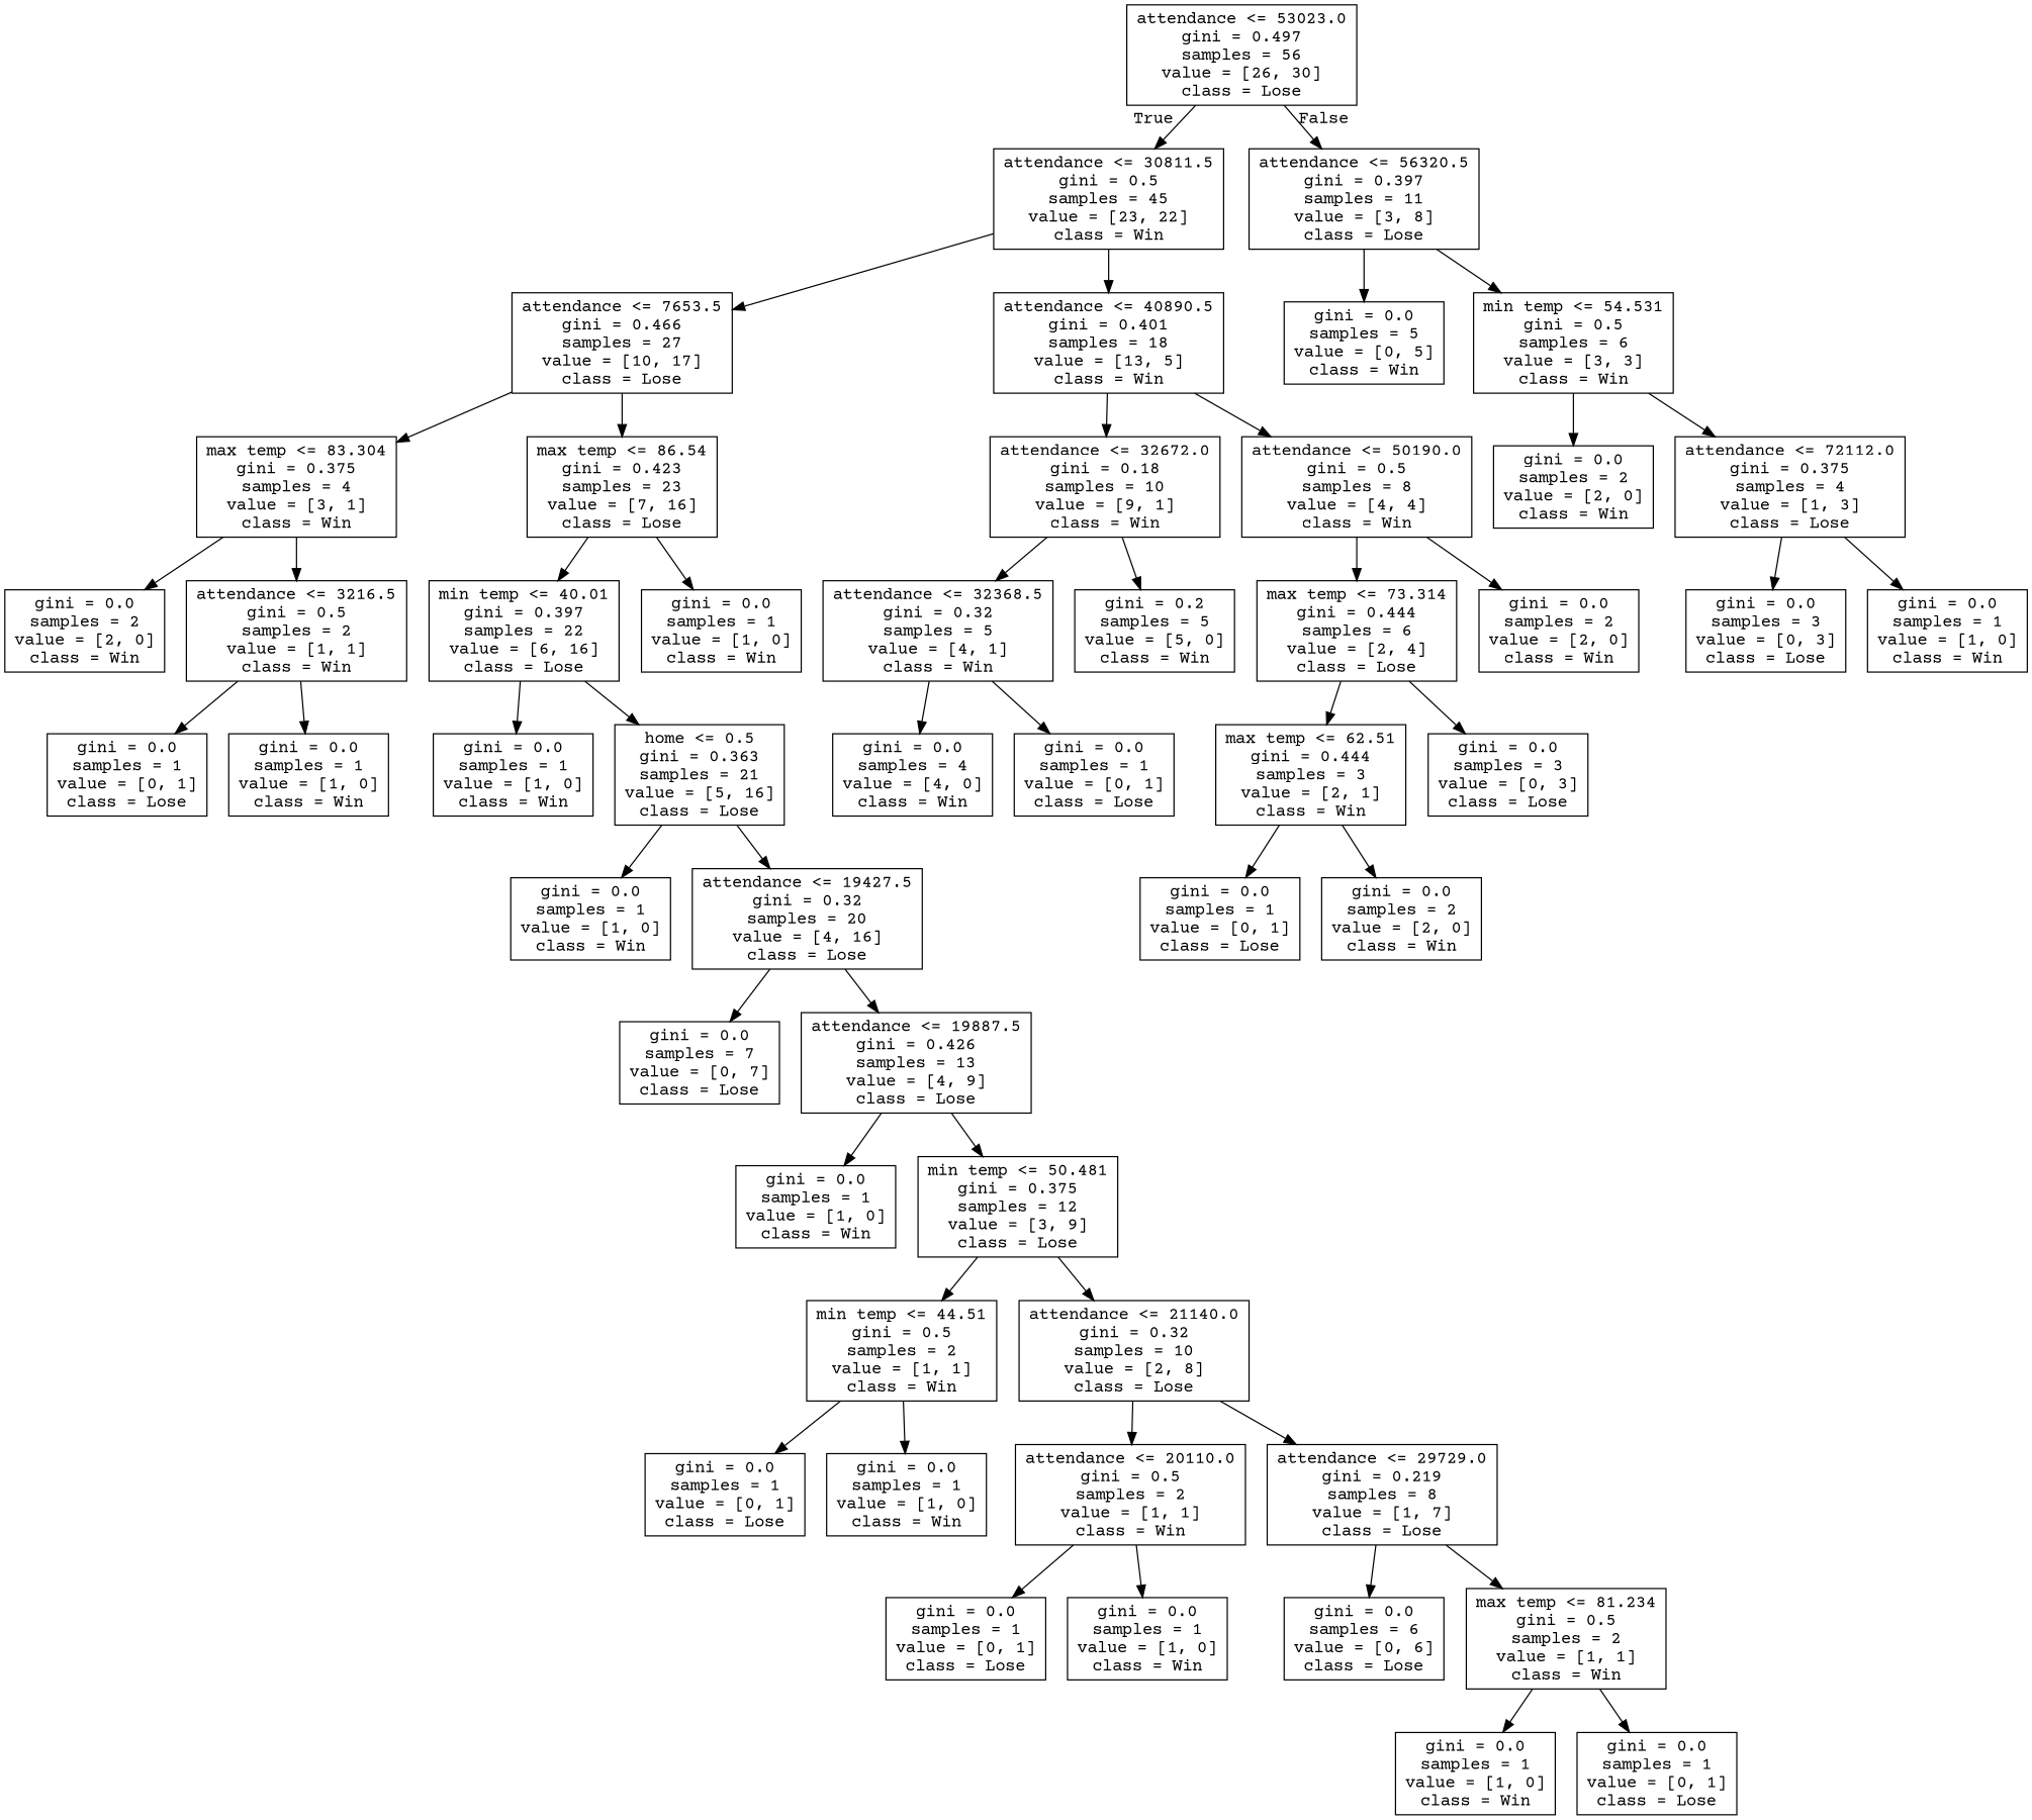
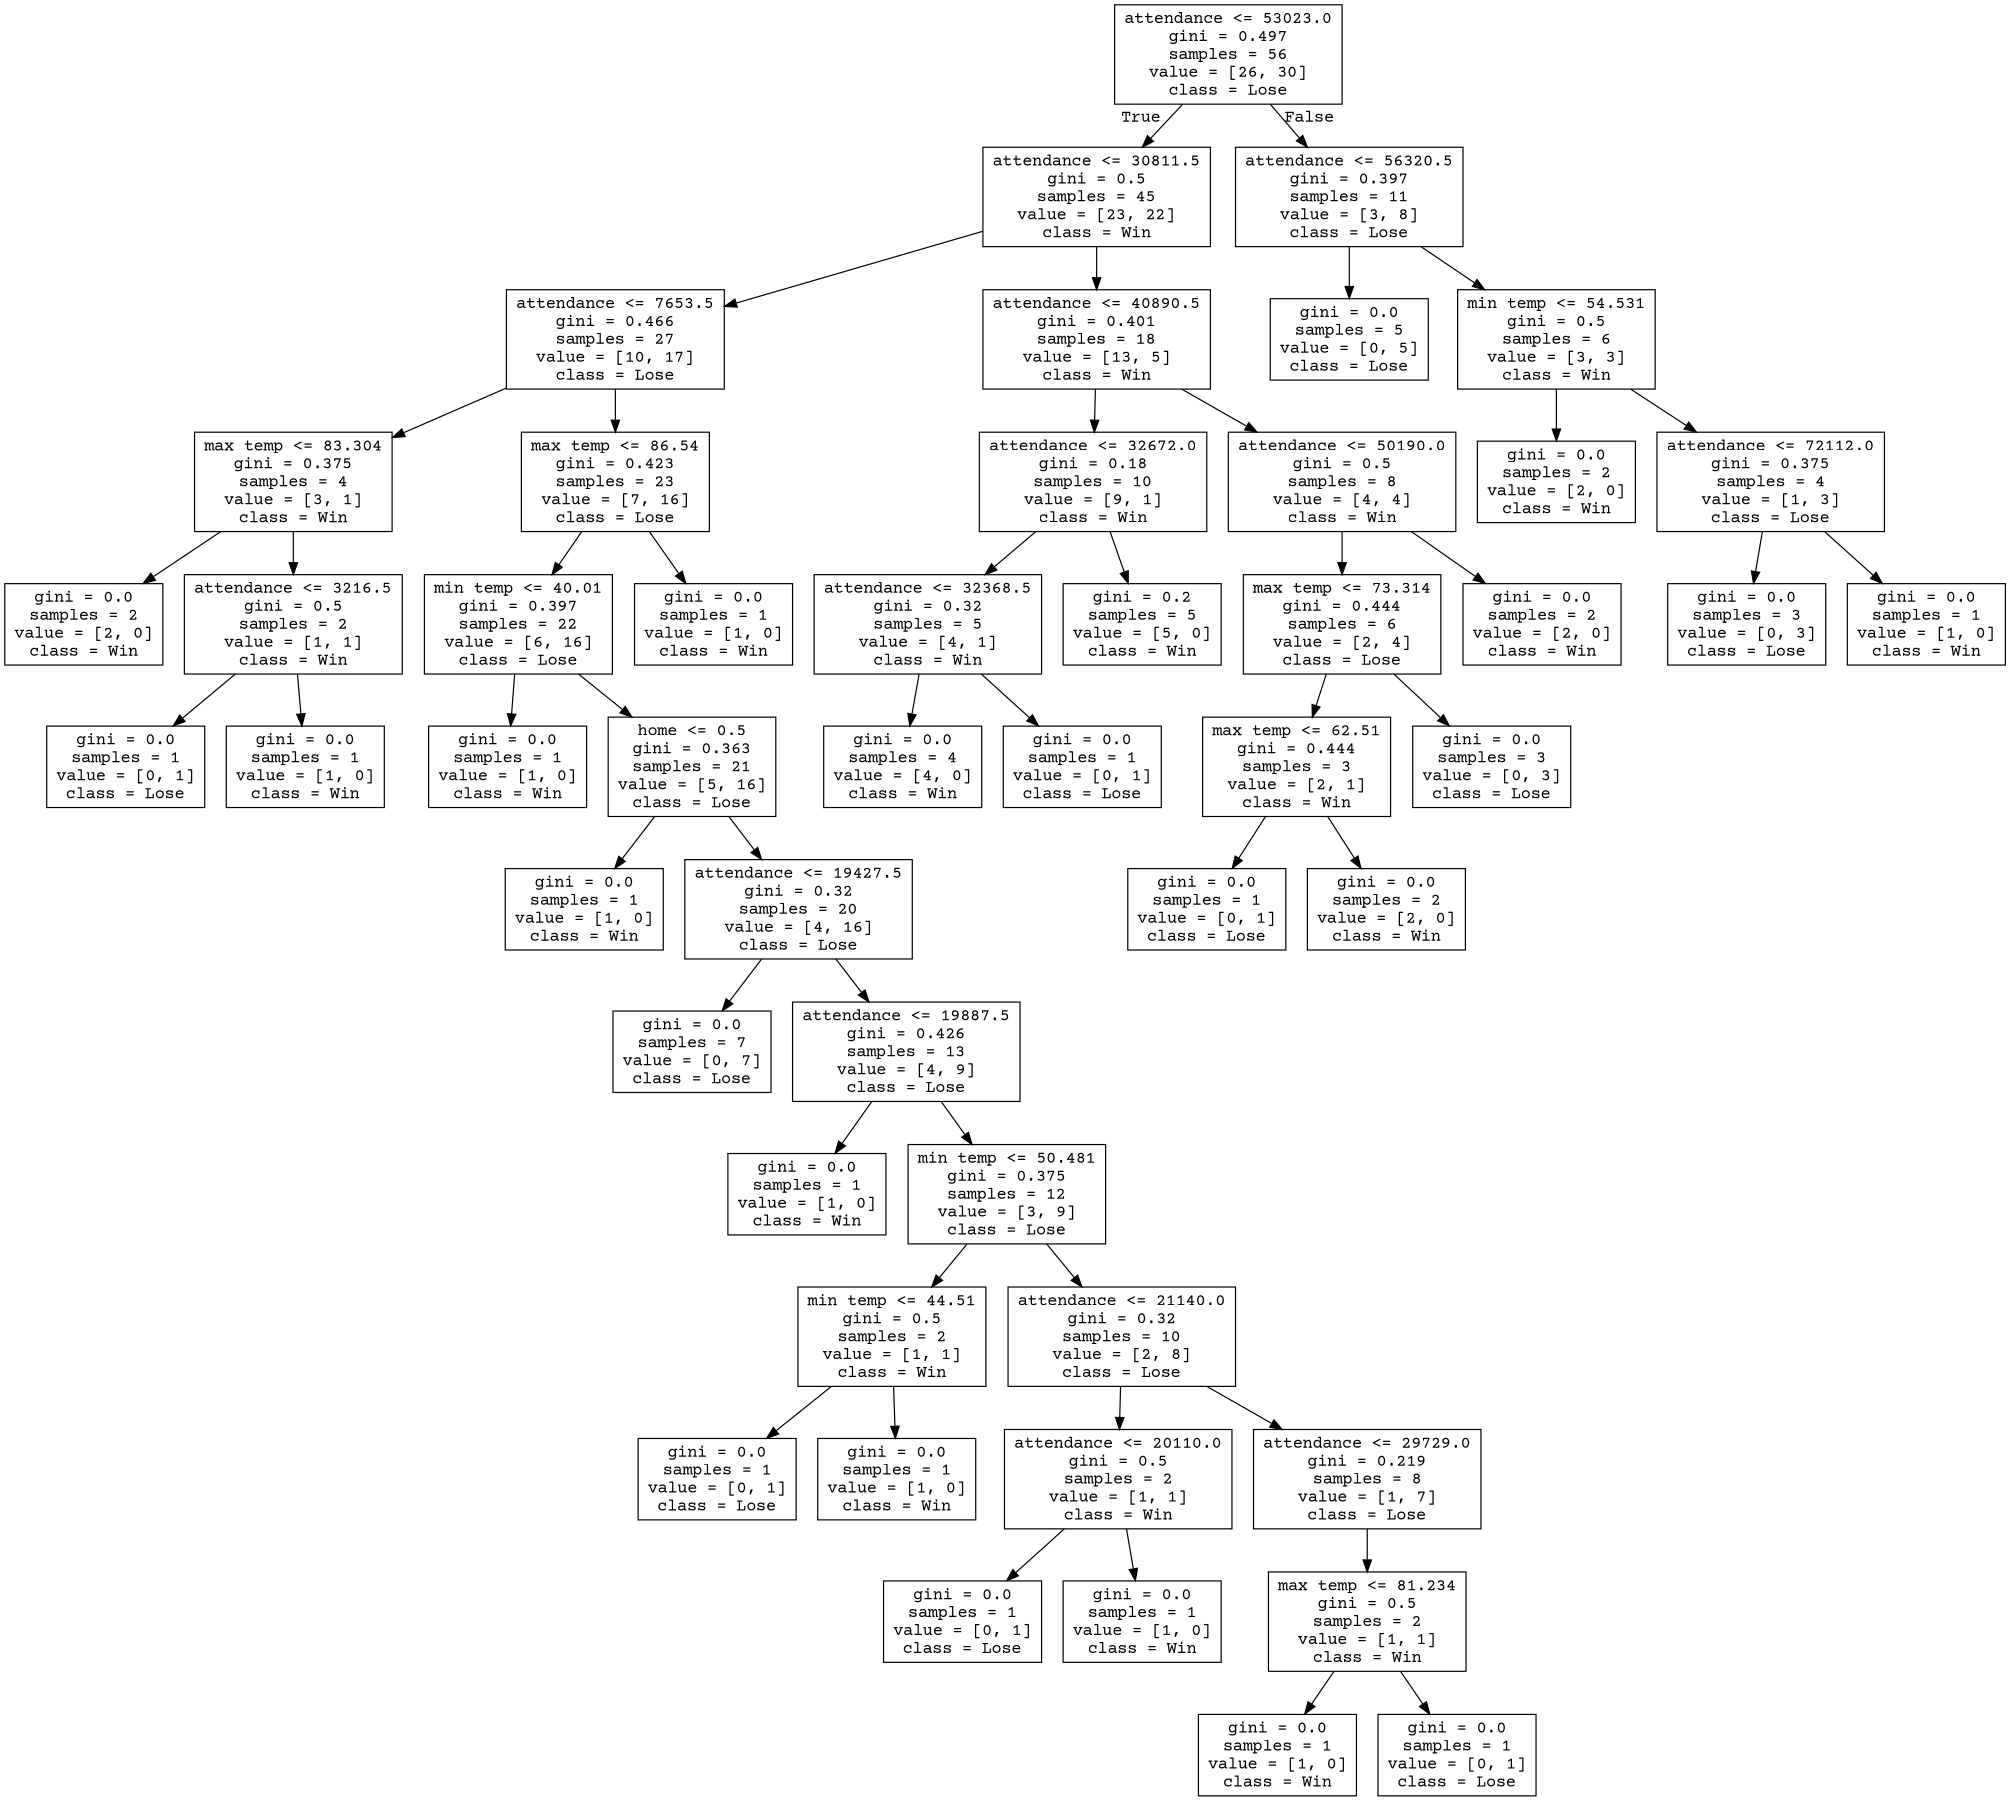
  digraph {
    fontname="Courier Prime"
    node [fontname="Courier Prime" shape=box]
    edge [fontname="Courier Prime"]
    n1 [label="attendance <= 53023.0\ngini = 0.497\nsamples = 56\nvalue = [26, 30]\nclass = Lose"]
    n2 [label="attendance <= 30811.5\ngini = 0.5\nsamples = 45\nvalue = [23, 22]\nclass = Win"]
    n3 [label="attendance <= 56320.5\ngini = 0.397\nsamples = 11\nvalue = [3, 8]\nclass = Lose"]
    n4 [label="attendance <= 7653.5\ngini = 0.466\nsamples = 27\nvalue = [10, 17]\nclass = Lose"]
    n5 [label="attendance <= 40890.5\ngini = 0.401\nsamples = 18\nvalue = [13, 5]\nclass = Win"]
-   n6 [label="gini = 0.0\nsamples = 5\nvalue = [0, 5]\nclass = Win"]
+   n6 [label="gini = 0.0\nsamples = 5\nvalue = [0, 5]\nclass = Lose"]
    n7 [label="min temp <= 54.531\ngini = 0.5\nsamples = 6\nvalue = [3, 3]\nclass = Win"]
    n8 [label="max temp <= 83.304\ngini = 0.375\nsamples = 4\nvalue = [3, 1]\nclass = Win"]
    n9 [label="max temp <= 86.54\ngini = 0.423\nsamples = 23\nvalue = [7, 16]\nclass = Lose"]
    n10 [label="attendance <= 32672.0\ngini = 0.18\nsamples = 10\nvalue = [9, 1]\nclass = Win"]
    n11 [label="attendance <= 50190.0\ngini = 0.5\nsamples = 8\nvalue = [4, 4]\nclass = Win"]
    n12 [label="gini = 0.0\nsamples = 2\nvalue = [2, 0]\nclass = Win"]
    n13 [label="attendance <= 3216.5\ngini = 0.5\nsamples = 2\nvalue = [1, 1]\nclass = Win"]
    n14 [label="min temp <= 40.01\ngini = 0.397\nsamples = 22\nvalue = [6, 16]\nclass = Lose"]
    n15 [label="gini = 0.0\nsamples = 1\nvalue = [1, 0]\nclass = Win"]
    n16 [label="gini = 0.0\nsamples = 1\nvalue = [0, 1]\nclass = Lose"]
    n17 [label="gini = 0.0\nsamples = 1\nvalue = [1, 0]\nclass = Win"]
    n18 [label="gini = 0.0\nsamples = 1\nvalue = [1, 0]\nclass = Win"]
    n19 [label="home <= 0.5\ngini = 0.363\nsamples = 21\nvalue = [5, 16]\nclass = Lose"]
    n20 [label="gini = 0.0\nsamples = 1\nvalue = [1, 0]\nclass = Win"]
    n21 [label="attendance <= 19427.5\ngini = 0.32\nsamples = 20\nvalue = [4, 16]\nclass = Lose"]
    n22 [label="gini = 0.0\nsamples = 7\nvalue = [0, 7]\nclass = Lose"]
    n23 [label="attendance <= 19887.5\ngini = 0.426\nsamples = 13\nvalue = [4, 9]\nclass = Lose"]
    n24 [label="gini = 0.0\nsamples = 1\nvalue = [1, 0]\nclass = Win"]
    n25 [label="min temp <= 50.481\ngini = 0.375\nsamples = 12\nvalue = [3, 9]\nclass = Lose"]
    n26 [label="min temp <= 44.51\ngini = 0.5\nsamples = 2\nvalue = [1, 1]\nclass = Win"]
    n27 [label="attendance <= 21140.0\ngini = 0.32\nsamples = 10\nvalue = [2, 8]\nclass = Lose"]
    n28 [label="gini = 0.0\nsamples = 1\nvalue = [0, 1]\nclass = Lose"]
    n29 [label="gini = 0.0\nsamples = 1\nvalue = [1, 0]\nclass = Win"]
    n30 [label="attendance <= 20110.0\ngini = 0.5\nsamples = 2\nvalue = [1, 1]\nclass = Win"]
    n31 [label="attendance <= 29729.0\ngini = 0.219\nsamples = 8\nvalue = [1, 7]\nclass = Lose"]
    n32 [label="gini = 0.0\nsamples = 1\nvalue = [0, 1]\nclass = Lose"]
    n33 [label="gini = 0.0\nsamples = 1\nvalue = [1, 0]\nclass = Win"]
-   n34 [label="gini = 0.0\nsamples = 6\nvalue = [0, 6]\nclass = Lose"]
    n35 [label="max temp <= 81.234\ngini = 0.5\nsamples = 2\nvalue = [1, 1]\nclass = Win"]
    n36 [label="gini = 0.0\nsamples = 1\nvalue = [1, 0]\nclass = Win"]
    n37 [label="gini = 0.0\nsamples = 1\nvalue = [0, 1]\nclass = Lose"]
    n38 [label="attendance <= 32368.5\ngini = 0.32\nsamples = 5\nvalue = [4, 1]\nclass = Win"]
    n39 [label="gini = 0.2\nsamples = 5\nvalue = [5, 0]\nclass = Win"]
    n40 [label="max temp <= 73.314\ngini = 0.444\nsamples = 6\nvalue = [2, 4]\nclass = Lose"]
    n41 [label="gini = 0.0\nsamples = 2\nvalue = [2, 0]\nclass = Win"]
    n42 [label="gini = 0.0\nsamples = 4\nvalue = [4, 0]\nclass = Win"]
    n43 [label="gini = 0.0\nsamples = 1\nvalue = [0, 1]\nclass = Lose"]
    n44 [label="max temp <= 62.51\ngini = 0.444\nsamples = 3\nvalue = [2, 1]\nclass = Win"]
    n45 [label="gini = 0.0\nsamples = 3\nvalue = [0, 3]\nclass = Lose"]
    n46 [label="gini = 0.0\nsamples = 1\nvalue = [0, 1]\nclass = Lose"]
    n47 [label="gini = 0.0\nsamples = 2\nvalue = [2, 0]\nclass = Win"]
    n48 [label="gini = 0.0\nsamples = 2\nvalue = [2, 0]\nclass = Win"]
    n49 [label="attendance <= 72112.0\ngini = 0.375\nsamples = 4\nvalue = [1, 3]\nclass = Lose"]
    n50 [label="gini = 0.0\nsamples = 3\nvalue = [0, 3]\nclass = Lose"]
    n51 [label="gini = 0.0\nsamples = 1\nvalue = [1, 0]\nclass = Win"]
    n1 -> n2 [headlabel=True labelangle=45 labeldistance=2.5]
    n1 -> n3 [headlabel=False labelangle=-45 labeldistance=2.5]
    n2 -> n4
    n2 -> n5
    n3 -> n6
    n3 -> n7
    n4 -> n8
    n4 -> n9
    n5 -> n10
    n5 -> n11
    n7 -> n48
    n7 -> n49
    n8 -> n12
    n8 -> n13
    n9 -> n14
    n9 -> n15
    n10 -> n38
    n10 -> n39
    n11 -> n40
    n11 -> n41
    n13 -> n16
    n13 -> n17
    n14 -> n18
    n14 -> n19
    n19 -> n20
    n19 -> n21
    n21 -> n22
    n21 -> n23
    n23 -> n24
    n23 -> n25
    n25 -> n26
    n25 -> n27
    n26 -> n28
    n26 -> n29
    n27 -> n30
    n27 -> n31
    n30 -> n32
    n30 -> n33
-   n31 -> n34
    n31 -> n35
    n35 -> n36
    n35 -> n37
    n38 -> n42
    n38 -> n43
    n40 -> n44
    n40 -> n45
    n44 -> n46
    n44 -> n47
    n49 -> n50
    n49 -> n51
  }
